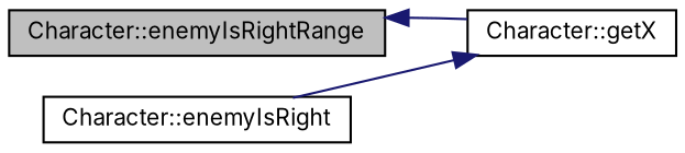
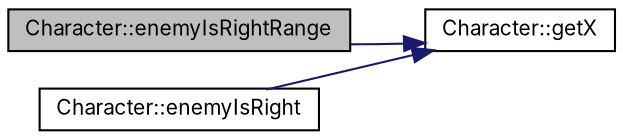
  digraph {
    fontname=Inter
    rankdir=LR
    node [color=black fillcolor=white fontname=Inter fontsize=10 shape=record style=filled]
    edge [color=midnightblue fontname=Inter fontsize=10 labelfontname=Helvetica labelfontsize=10 style=solid]
    n1 [fillcolor=grey75 fontcolor=black height=0.2 label="Character::enemyIsRightRange" width=0.4]
    n2 [height=0.2 label="Character::getX" width=0.4]
    n3 [height=0.2 label="Character::enemyIsRight" width=0.4]
-   n2 -> n1
+   n1 -> n2
    n3 -> n2
  }
